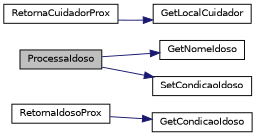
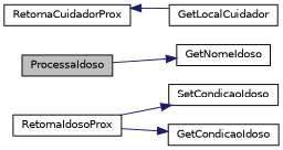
  digraph {
    rankdir=LR
    node [color=black fillcolor=white fontname=Helvetica fontsize=10 shape=record style=filled]
    edge [color=midnightblue fontname=Helvetica fontsize=10 labelfontname=Helvetica labelfontsize=10 style=solid]
    n1 [fillcolor=grey75 fontcolor=black height=0.2 label=ProcessaIdoso width=0.4]
    n2 [height=0.2 label=GetNomeIdoso width=0.4]
    n3 [height=0.2 label=SetCondicaoIdoso width=0.4]
    n4 [height=0.2 label=RetornaCuidadorProx width=0.4]
    n5 [height=0.2 label=GetLocalCuidador width=0.4]
    n6 [height=0.2 label=RetornaIdosoProx width=0.4]
    n7 [height=0.2 label=GetCondicaoIdoso width=0.4]
    n1 -> n2
-   n1 -> n3
-   n4 -> n5
+   n6 -> n3
+   n5 -> n4
    n6 -> n7
  }
